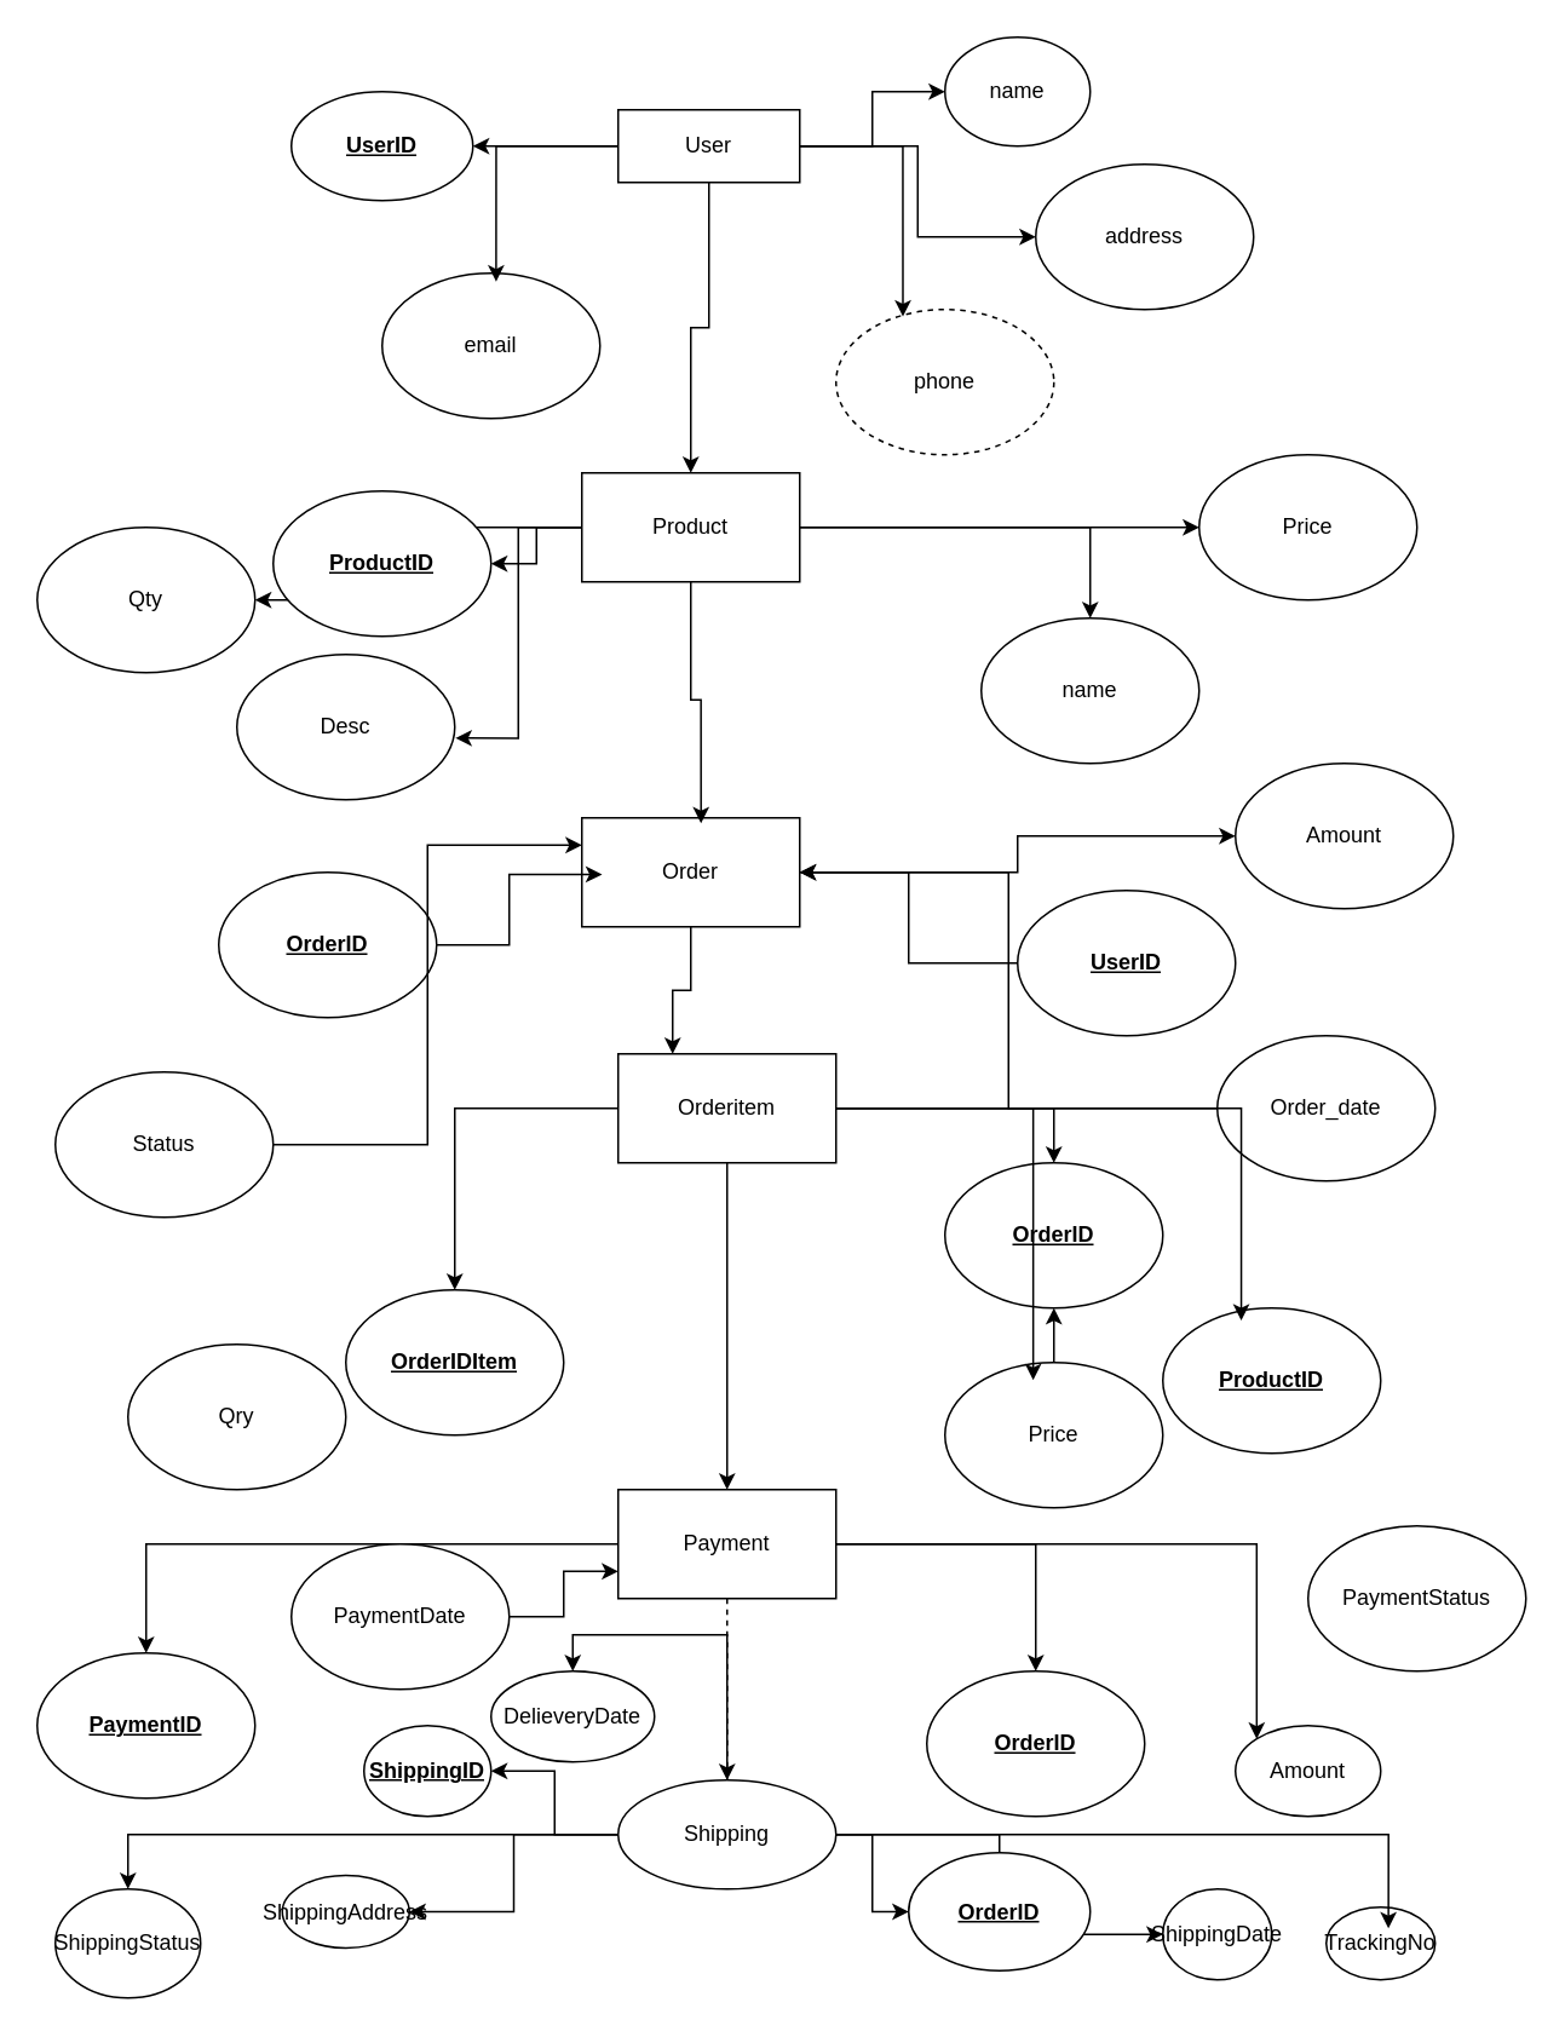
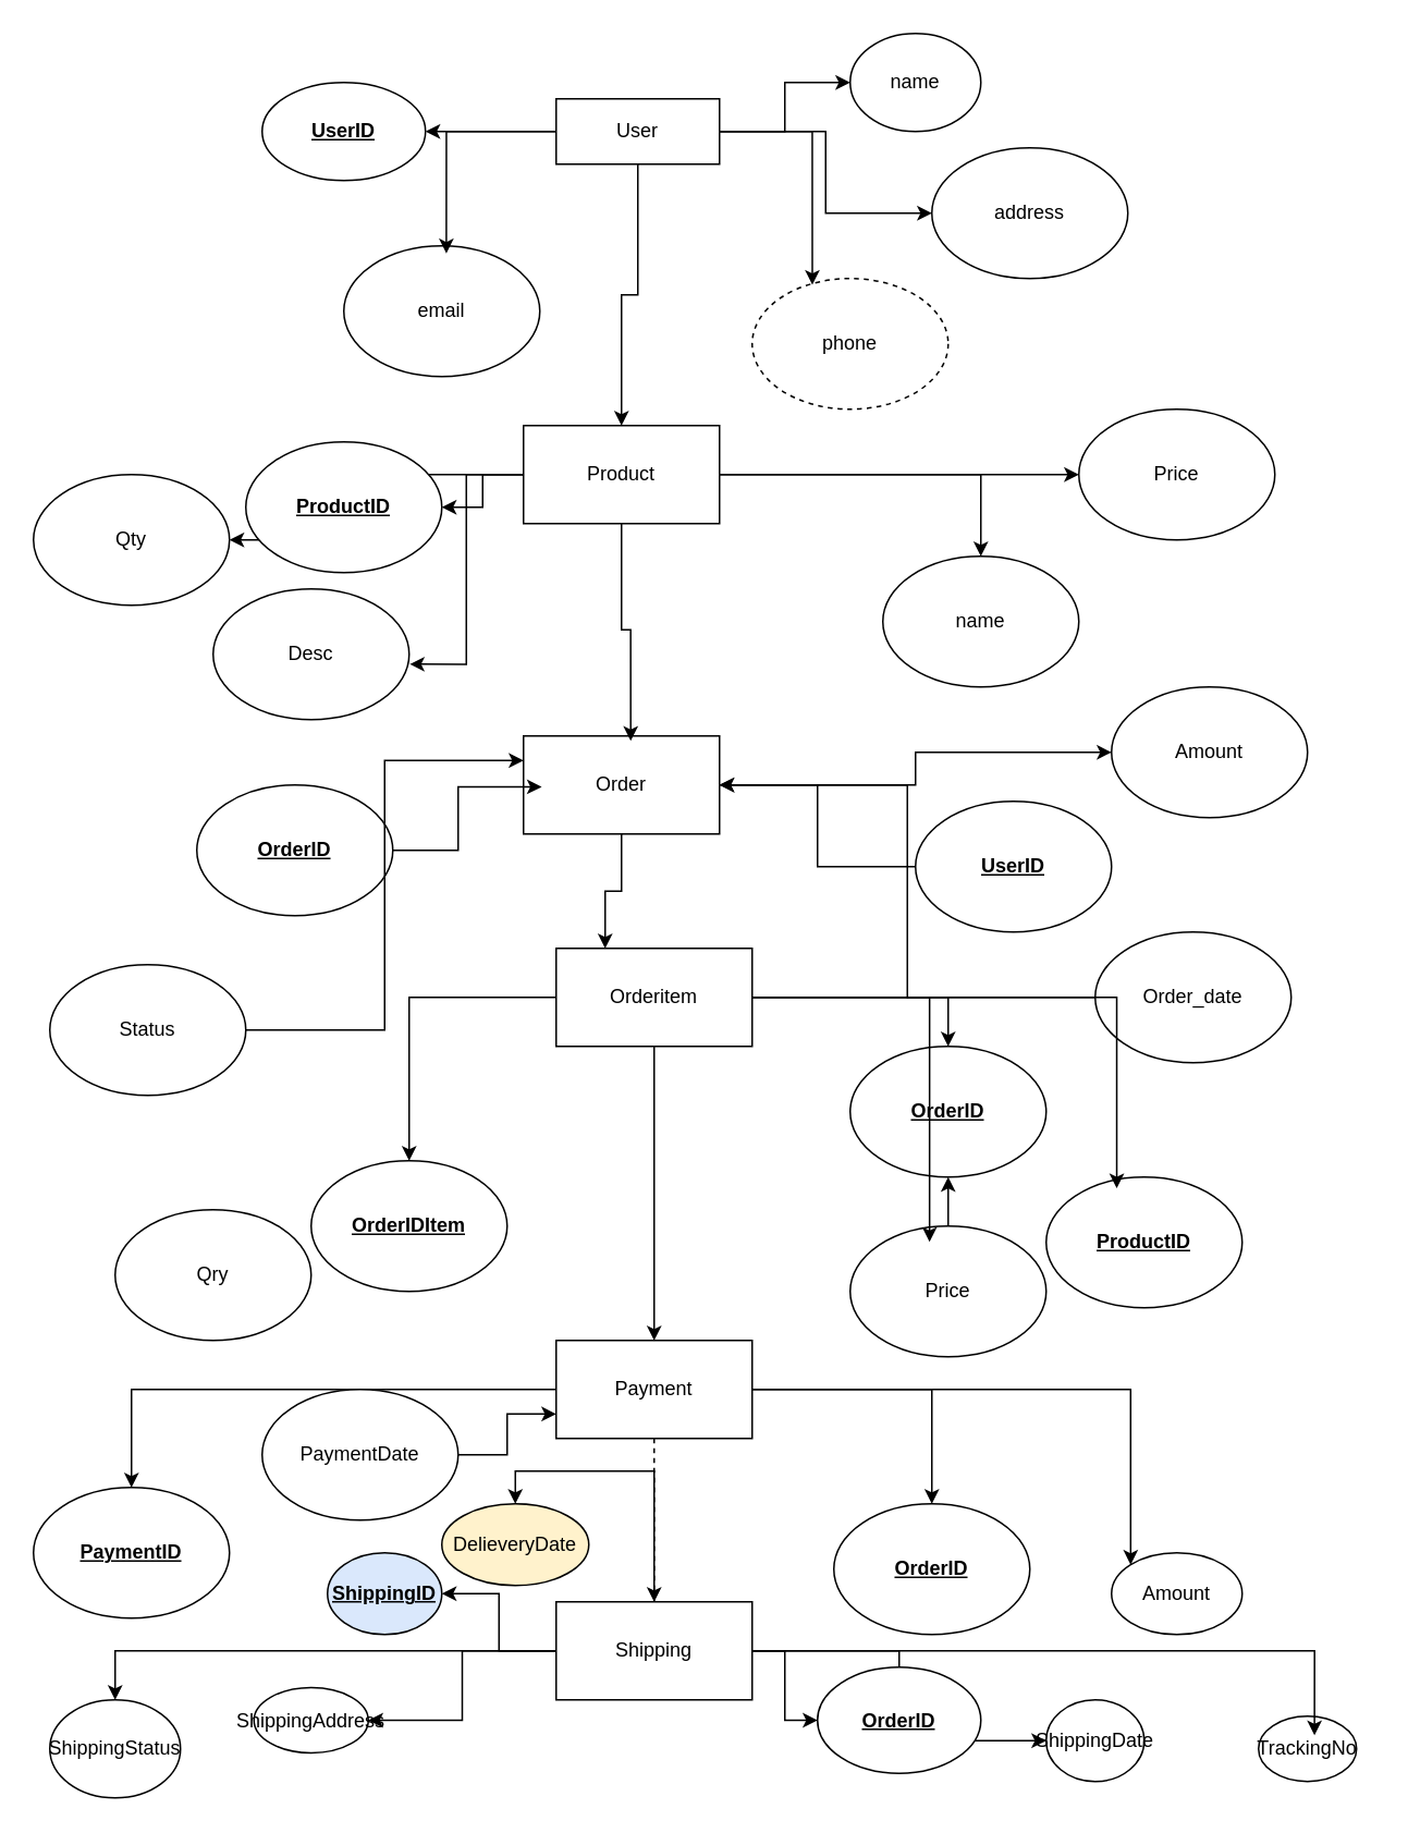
  <mxCell id="0" />
  <mxCell id="1" parent="0" />
  <mxCell id="2" style="edgeStyle=orthogonalEdgeStyle;rounded=0;orthogonalLoop=1;jettySize=auto;html=1;entryX=0;entryY=0.5;entryDx=0;entryDy=0;" edge="1" parent="1" source="4" target="52"><mxGeometry relative="1" as="geometry" /></mxCell>
  <mxCell id="3" style="edgeStyle=orthogonalEdgeStyle;rounded=0;orthogonalLoop=1;jettySize=auto;html=1;entryX=0.25;entryY=0;entryDx=0;entryDy=0;" edge="1" parent="1" source="4" target="13"><mxGeometry relative="1" as="geometry" /></mxCell>
  <mxCell id="4" value="Order" style="rounded=0;whiteSpace=wrap;html=1;" vertex="1" parent="1"><mxGeometry x="320" y="450" width="120" height="60" as="geometry" /></mxCell>
  <mxCell id="5" style="edgeStyle=orthogonalEdgeStyle;rounded=0;orthogonalLoop=1;jettySize=auto;html=1;" edge="1" parent="1" source="9" target="38"><mxGeometry relative="1" as="geometry" /></mxCell>
  <mxCell id="6" style="edgeStyle=orthogonalEdgeStyle;rounded=0;orthogonalLoop=1;jettySize=auto;html=1;" edge="1" parent="1" source="9" target="39"><mxGeometry relative="1" as="geometry" /></mxCell>
  <mxCell id="7" style="edgeStyle=orthogonalEdgeStyle;rounded=0;orthogonalLoop=1;jettySize=auto;html=1;" edge="1" parent="1" source="9" target="41"><mxGeometry relative="1" as="geometry" /></mxCell>
  <mxCell id="8" style="edgeStyle=orthogonalEdgeStyle;rounded=0;orthogonalLoop=1;jettySize=auto;html=1;entryX=1;entryY=0.5;entryDx=0;entryDy=0;" edge="1" parent="1" source="9" target="42"><mxGeometry relative="1" as="geometry" /></mxCell>
  <mxCell id="9" value="Product" style="rounded=0;whiteSpace=wrap;html=1;" vertex="1" parent="1"><mxGeometry x="320" y="260" width="120" height="60" as="geometry" /></mxCell>
  <mxCell id="10" style="edgeStyle=orthogonalEdgeStyle;rounded=0;orthogonalLoop=1;jettySize=auto;html=1;" edge="1" parent="1" source="13" target="54"><mxGeometry relative="1" as="geometry" /></mxCell>
  <mxCell id="11" style="edgeStyle=orthogonalEdgeStyle;rounded=0;orthogonalLoop=1;jettySize=auto;html=1;entryX=0.5;entryY=0;entryDx=0;entryDy=0;" edge="1" parent="1" source="13" target="55"><mxGeometry relative="1" as="geometry" /></mxCell>
  <mxCell id="12" style="edgeStyle=orthogonalEdgeStyle;rounded=0;orthogonalLoop=1;jettySize=auto;html=1;entryX=0.5;entryY=0;entryDx=0;entryDy=0;" edge="1" parent="1" source="13" target="18"><mxGeometry relative="1" as="geometry" /></mxCell>
  <mxCell id="13" value="Orderitem" style="rounded=0;whiteSpace=wrap;html=1;" vertex="1" parent="1"><mxGeometry x="340" y="580" width="120" height="60" as="geometry" /></mxCell>
  <mxCell id="14" style="edgeStyle=orthogonalEdgeStyle;rounded=0;orthogonalLoop=1;jettySize=auto;html=1;" edge="1" parent="1" source="18" target="62"><mxGeometry relative="1" as="geometry" /></mxCell>
  <mxCell id="15" style="edgeStyle=orthogonalEdgeStyle;rounded=0;orthogonalLoop=1;jettySize=auto;html=1;entryX=0.5;entryY=0;entryDx=0;entryDy=0;" edge="1" parent="1" source="18" target="63"><mxGeometry relative="1" as="geometry" /></mxCell>
  <mxCell id="16" style="edgeStyle=orthogonalEdgeStyle;rounded=0;orthogonalLoop=1;jettySize=auto;html=1;entryX=0;entryY=0;entryDx=0;entryDy=0;" edge="1" parent="1" source="18" target="67"><mxGeometry relative="1" as="geometry" /></mxCell>
  <mxCell id="17" style="edgeStyle=orthogonalEdgeStyle;rounded=0;orthogonalLoop=1;jettySize=auto;html=1;entryX=0.5;entryY=0;entryDx=0;entryDy=0;dashed=1;" edge="1" parent="1" source="18" target="25"><mxGeometry relative="1" as="geometry" /></mxCell>
  <mxCell id="18" value="Payment" style="rounded=0;whiteSpace=wrap;html=1;" vertex="1" parent="1"><mxGeometry x="340" y="820" width="120" height="60" as="geometry" /></mxCell>
  <mxCell id="19" style="edgeStyle=orthogonalEdgeStyle;rounded=0;orthogonalLoop=1;jettySize=auto;html=1;" edge="1" parent="1" source="25" target="68"><mxGeometry relative="1" as="geometry" /></mxCell>
  <mxCell id="20" style="edgeStyle=orthogonalEdgeStyle;rounded=0;orthogonalLoop=1;jettySize=auto;html=1;entryX=0.5;entryY=0;entryDx=0;entryDy=0;" edge="1" parent="1" source="25" target="72"><mxGeometry relative="1" as="geometry" /></mxCell>
  <mxCell id="21" style="edgeStyle=orthogonalEdgeStyle;rounded=0;orthogonalLoop=1;jettySize=auto;html=1;" edge="1" parent="1" source="25" target="69"><mxGeometry relative="1" as="geometry" /></mxCell>
  <mxCell id="22" style="edgeStyle=orthogonalEdgeStyle;rounded=0;orthogonalLoop=1;jettySize=auto;html=1;" edge="1" parent="1" source="25" target="71"><mxGeometry relative="1" as="geometry" /></mxCell>
  <mxCell id="23" style="edgeStyle=orthogonalEdgeStyle;rounded=0;orthogonalLoop=1;jettySize=auto;html=1;entryX=1;entryY=0.5;entryDx=0;entryDy=0;" edge="1" parent="1" source="25" target="70"><mxGeometry relative="1" as="geometry" /></mxCell>
  <mxCell id="24" style="edgeStyle=orthogonalEdgeStyle;rounded=0;orthogonalLoop=1;jettySize=auto;html=1;entryX=0.5;entryY=0;entryDx=0;entryDy=0;" edge="1" parent="1" source="25" target="74"><mxGeometry relative="1" as="geometry" /></mxCell>
- <mxCell id="25" value="Shipping" style="ellipse;whiteSpace=wrap;html=1;" vertex="1" parent="1"><mxGeometry x="340" y="980" width="120" height="60" as="geometry" /></mxCell>
+ <mxCell id="25" value="Shipping" style="rounded=0;whiteSpace=wrap;html=1;" vertex="1" parent="1"><mxGeometry x="340" y="980" width="120" height="60" as="geometry" /></mxCell>
  <mxCell id="26" value="&lt;b&gt;&lt;u&gt;UserID&lt;/u&gt;&lt;/b&gt;" style="ellipse;whiteSpace=wrap;html=1;" vertex="1" parent="1"><mxGeometry x="160" y="50" width="100" height="60" as="geometry" /></mxCell>
  <mxCell id="27" value="name" style="ellipse;whiteSpace=wrap;html=1;" vertex="1" parent="1"><mxGeometry x="520" y="20" width="80" height="60" as="geometry" /></mxCell>
  <mxCell id="28" value="phone" style="ellipse;whiteSpace=wrap;html=1;dashed=1;" vertex="1" parent="1"><mxGeometry x="460" y="170" width="120" height="80" as="geometry" /></mxCell>
  <mxCell id="29" value="email" style="ellipse;whiteSpace=wrap;html=1;" vertex="1" parent="1"><mxGeometry x="210" y="150" width="120" height="80" as="geometry" /></mxCell>
  <mxCell id="30" style="edgeStyle=orthogonalEdgeStyle;rounded=0;orthogonalLoop=1;jettySize=auto;html=1;entryX=0.5;entryY=0;entryDx=0;entryDy=0;" edge="1" parent="1" source="34" target="9"><mxGeometry relative="1" as="geometry" /></mxCell>
  <mxCell id="31" style="edgeStyle=orthogonalEdgeStyle;rounded=0;orthogonalLoop=1;jettySize=auto;html=1;" edge="1" parent="1" source="34" target="26"><mxGeometry relative="1" as="geometry" /></mxCell>
  <mxCell id="32" style="edgeStyle=orthogonalEdgeStyle;rounded=0;orthogonalLoop=1;jettySize=auto;html=1;" edge="1" parent="1" source="34" target="27"><mxGeometry relative="1" as="geometry" /></mxCell>
  <mxCell id="33" style="edgeStyle=orthogonalEdgeStyle;rounded=0;orthogonalLoop=1;jettySize=auto;html=1;" edge="1" parent="1" source="34" target="35"><mxGeometry relative="1" as="geometry" /></mxCell>
  <mxCell id="34" value="User" style="rounded=0;whiteSpace=wrap;html=1;" vertex="1" parent="1"><mxGeometry x="340" y="60" width="100" height="40" as="geometry" /></mxCell>
  <mxCell id="35" value="address" style="ellipse;whiteSpace=wrap;html=1;" vertex="1" parent="1"><mxGeometry x="570" y="90" width="120" height="80" as="geometry" /></mxCell>
  <mxCell id="36" style="edgeStyle=orthogonalEdgeStyle;rounded=0;orthogonalLoop=1;jettySize=auto;html=1;entryX=0.523;entryY=0.058;entryDx=0;entryDy=0;entryPerimeter=0;" edge="1" parent="1" source="34" target="29"><mxGeometry relative="1" as="geometry" /></mxCell>
  <mxCell id="37" style="edgeStyle=orthogonalEdgeStyle;rounded=0;orthogonalLoop=1;jettySize=auto;html=1;entryX=0.307;entryY=0.048;entryDx=0;entryDy=0;entryPerimeter=0;" edge="1" parent="1" source="34" target="28"><mxGeometry relative="1" as="geometry" /></mxCell>
  <mxCell id="38" value="&lt;b&gt;&lt;u&gt;ProductID&lt;/u&gt;&lt;/b&gt;" style="ellipse;whiteSpace=wrap;html=1;" vertex="1" parent="1"><mxGeometry x="150" y="270" width="120" height="80" as="geometry" /></mxCell>
  <mxCell id="39" value="name" style="ellipse;whiteSpace=wrap;html=1;" vertex="1" parent="1"><mxGeometry x="540" y="340" width="120" height="80" as="geometry" /></mxCell>
  <mxCell id="40" value="Desc" style="ellipse;whiteSpace=wrap;html=1;" vertex="1" parent="1"><mxGeometry x="130" y="360" width="120" height="80" as="geometry" /></mxCell>
  <mxCell id="41" value="Price" style="ellipse;whiteSpace=wrap;html=1;" vertex="1" parent="1"><mxGeometry x="660" y="250" width="120" height="80" as="geometry" /></mxCell>
  <mxCell id="42" value="Qty" style="ellipse;whiteSpace=wrap;html=1;" vertex="1" parent="1"><mxGeometry x="20" y="290" width="120" height="80" as="geometry" /></mxCell>
  <mxCell id="43" style="edgeStyle=orthogonalEdgeStyle;rounded=0;orthogonalLoop=1;jettySize=auto;html=1;entryX=1.003;entryY=0.576;entryDx=0;entryDy=0;entryPerimeter=0;" edge="1" parent="1" source="9" target="40"><mxGeometry relative="1" as="geometry" /></mxCell>
  <mxCell id="44" style="edgeStyle=orthogonalEdgeStyle;rounded=0;orthogonalLoop=1;jettySize=auto;html=1;entryX=0.547;entryY=0.05;entryDx=0;entryDy=0;entryPerimeter=0;" edge="1" parent="1" source="9" target="4"><mxGeometry relative="1" as="geometry" /></mxCell>
  <mxCell id="45" value="&lt;b&gt;&lt;u&gt;OrderID&lt;/u&gt;&lt;/b&gt;" style="ellipse;whiteSpace=wrap;html=1;" vertex="1" parent="1"><mxGeometry x="120" y="480" width="120" height="80" as="geometry" /></mxCell>
  <mxCell id="46" style="edgeStyle=orthogonalEdgeStyle;rounded=0;orthogonalLoop=1;jettySize=auto;html=1;" edge="1" parent="1" source="47" target="4"><mxGeometry relative="1" as="geometry" /></mxCell>
  <mxCell id="47" value="&lt;b&gt;&lt;u&gt;UserID&lt;/u&gt;&lt;/b&gt;" style="ellipse;whiteSpace=wrap;html=1;" vertex="1" parent="1"><mxGeometry x="560" y="490" width="120" height="80" as="geometry" /></mxCell>
  <mxCell id="48" style="edgeStyle=orthogonalEdgeStyle;rounded=0;orthogonalLoop=1;jettySize=auto;html=1;entryX=1;entryY=0.5;entryDx=0;entryDy=0;" edge="1" parent="1" source="49" target="4"><mxGeometry relative="1" as="geometry" /></mxCell>
  <mxCell id="49" value="Order_date" style="ellipse;whiteSpace=wrap;html=1;" vertex="1" parent="1"><mxGeometry x="670" y="570" width="120" height="80" as="geometry" /></mxCell>
  <mxCell id="50" style="edgeStyle=orthogonalEdgeStyle;rounded=0;orthogonalLoop=1;jettySize=auto;html=1;entryX=0;entryY=0.25;entryDx=0;entryDy=0;" edge="1" parent="1" source="51" target="4"><mxGeometry relative="1" as="geometry" /></mxCell>
  <mxCell id="51" value="Status" style="ellipse;whiteSpace=wrap;html=1;" vertex="1" parent="1"><mxGeometry x="30" y="590" width="120" height="80" as="geometry" /></mxCell>
  <mxCell id="52" value="Amount" style="ellipse;whiteSpace=wrap;html=1;" vertex="1" parent="1"><mxGeometry x="680" y="420" width="120" height="80" as="geometry" /></mxCell>
  <mxCell id="53" style="edgeStyle=orthogonalEdgeStyle;rounded=0;orthogonalLoop=1;jettySize=auto;html=1;entryX=0.093;entryY=0.519;entryDx=0;entryDy=0;entryPerimeter=0;" edge="1" parent="1" source="45" target="4"><mxGeometry relative="1" as="geometry" /></mxCell>
  <mxCell id="54" value="&lt;b&gt;&lt;u&gt;OrderIDItem&lt;/u&gt;&lt;/b&gt;" style="ellipse;whiteSpace=wrap;html=1;" vertex="1" parent="1"><mxGeometry x="190" y="710" width="120" height="80" as="geometry" /></mxCell>
  <mxCell id="55" value="&lt;b&gt;&lt;u&gt;OrderID&lt;/u&gt;&lt;/b&gt;" style="ellipse;whiteSpace=wrap;html=1;" vertex="1" parent="1"><mxGeometry x="520" y="640" width="120" height="80" as="geometry" /></mxCell>
  <mxCell id="56" value="&lt;b&gt;&lt;u&gt;ProductID&lt;/u&gt;&lt;/b&gt;" style="ellipse;whiteSpace=wrap;html=1;" vertex="1" parent="1"><mxGeometry x="640" y="720" width="120" height="80" as="geometry" /></mxCell>
  <mxCell id="57" value="Qry" style="ellipse;whiteSpace=wrap;html=1;" vertex="1" parent="1"><mxGeometry x="70" y="740" width="120" height="80" as="geometry" /></mxCell>
  <mxCell id="58" value="" style="edgeStyle=orthogonalEdgeStyle;rounded=0;orthogonalLoop=1;jettySize=auto;html=1;" edge="1" parent="1" source="59" target="55"><mxGeometry relative="1" as="geometry" /></mxCell>
  <mxCell id="59" value="Price" style="ellipse;whiteSpace=wrap;html=1;" vertex="1" parent="1"><mxGeometry x="520" y="750" width="120" height="80" as="geometry" /></mxCell>
  <mxCell id="60" style="edgeStyle=orthogonalEdgeStyle;rounded=0;orthogonalLoop=1;jettySize=auto;html=1;entryX=0.36;entryY=0.086;entryDx=0;entryDy=0;entryPerimeter=0;" edge="1" parent="1" source="13" target="56"><mxGeometry relative="1" as="geometry" /></mxCell>
  <mxCell id="61" style="edgeStyle=orthogonalEdgeStyle;rounded=0;orthogonalLoop=1;jettySize=auto;html=1;entryX=0.405;entryY=0.121;entryDx=0;entryDy=0;entryPerimeter=0;" edge="1" parent="1" source="13" target="59"><mxGeometry relative="1" as="geometry" /></mxCell>
  <mxCell id="62" value="&lt;b&gt;&lt;u&gt;PaymentID&lt;/u&gt;&lt;/b&gt;" style="ellipse;whiteSpace=wrap;html=1;" vertex="1" parent="1"><mxGeometry x="20" y="910" width="120" height="80" as="geometry" /></mxCell>
  <mxCell id="63" value="&lt;b&gt;&lt;u&gt;OrderID&lt;/u&gt;&lt;/b&gt;" style="ellipse;whiteSpace=wrap;html=1;" vertex="1" parent="1"><mxGeometry x="510" y="920" width="120" height="80" as="geometry" /></mxCell>
  <mxCell id="64" style="edgeStyle=orthogonalEdgeStyle;rounded=0;orthogonalLoop=1;jettySize=auto;html=1;entryX=0;entryY=0.75;entryDx=0;entryDy=0;" edge="1" parent="1" source="65" target="18"><mxGeometry relative="1" as="geometry" /></mxCell>
  <mxCell id="65" value="PaymentDate" style="ellipse;whiteSpace=wrap;html=1;" vertex="1" parent="1"><mxGeometry x="160" y="850" width="120" height="80" as="geometry" /></mxCell>
- <mxCell id="66" value="PaymentStatus" style="ellipse;whiteSpace=wrap;html=1;" vertex="1" parent="1"><mxGeometry x="720" y="840" width="120" height="80" as="geometry" /></mxCell>
  <mxCell id="67" value="Amount" style="ellipse;whiteSpace=wrap;html=1;" vertex="1" parent="1"><mxGeometry x="680" y="950" width="80" height="50" as="geometry" /></mxCell>
- <mxCell id="68" value="&lt;b&gt;&lt;u&gt;ShippingID&lt;/u&gt;&lt;/b&gt;" style="ellipse;whiteSpace=wrap;html=1;" vertex="1" parent="1"><mxGeometry x="200" y="950" width="70" height="50" as="geometry" /></mxCell>
+ <mxCell id="68" value="&lt;b&gt;&lt;u&gt;ShippingID&lt;/u&gt;&lt;/b&gt;" style="ellipse;whiteSpace=wrap;html=1;fillColor=#dae8fc;" vertex="1" parent="1"><mxGeometry x="200" y="950" width="70" height="50" as="geometry" /></mxCell>
  <mxCell id="69" value="&lt;b&gt;&lt;u&gt;OrderID&lt;/u&gt;&lt;/b&gt;" style="ellipse;whiteSpace=wrap;html=1;" vertex="1" parent="1"><mxGeometry x="500" y="1020" width="100" height="65" as="geometry" /></mxCell>
  <mxCell id="70" value="ShippingAddress" style="ellipse;whiteSpace=wrap;html=1;" vertex="1" parent="1"><mxGeometry x="155" y="1032.5" width="70" height="40" as="geometry" /></mxCell>
  <mxCell id="71" value="ShippingDate" style="ellipse;whiteSpace=wrap;html=1;" vertex="1" parent="1"><mxGeometry x="640" y="1040" width="60" height="50" as="geometry" /></mxCell>
- <mxCell id="72" value="DelieveryDate" style="ellipse;whiteSpace=wrap;html=1;" vertex="1" parent="1"><mxGeometry x="270" y="920" width="90" height="50" as="geometry" /></mxCell>
- <mxCell id="73" value="TrackingNo" style="ellipse;whiteSpace=wrap;html=1;" vertex="1" parent="1"><mxGeometry x="730" y="1050" width="60" height="40" as="geometry" /></mxCell>
+ <mxCell id="72" value="DelieveryDate" style="ellipse;whiteSpace=wrap;html=1;fillColor=#fff2cc;" vertex="1" parent="1"><mxGeometry x="270" y="920" width="90" height="50" as="geometry" /></mxCell>
+ <mxCell id="73" value="TrackingNo" style="ellipse;whiteSpace=wrap;html=1;" vertex="1" parent="1"><mxGeometry x="770" y="1050" width="60" height="40" as="geometry" /></mxCell>
  <mxCell id="74" value="ShippingStatus" style="ellipse;whiteSpace=wrap;html=1;" vertex="1" parent="1"><mxGeometry x="30" y="1040" width="80" height="60" as="geometry" /></mxCell>
  <mxCell id="75" style="edgeStyle=orthogonalEdgeStyle;rounded=0;orthogonalLoop=1;jettySize=auto;html=1;entryX=0.571;entryY=0.293;entryDx=0;entryDy=0;entryPerimeter=0;" edge="1" parent="1" source="25" target="73"><mxGeometry relative="1" as="geometry" /></mxCell>
